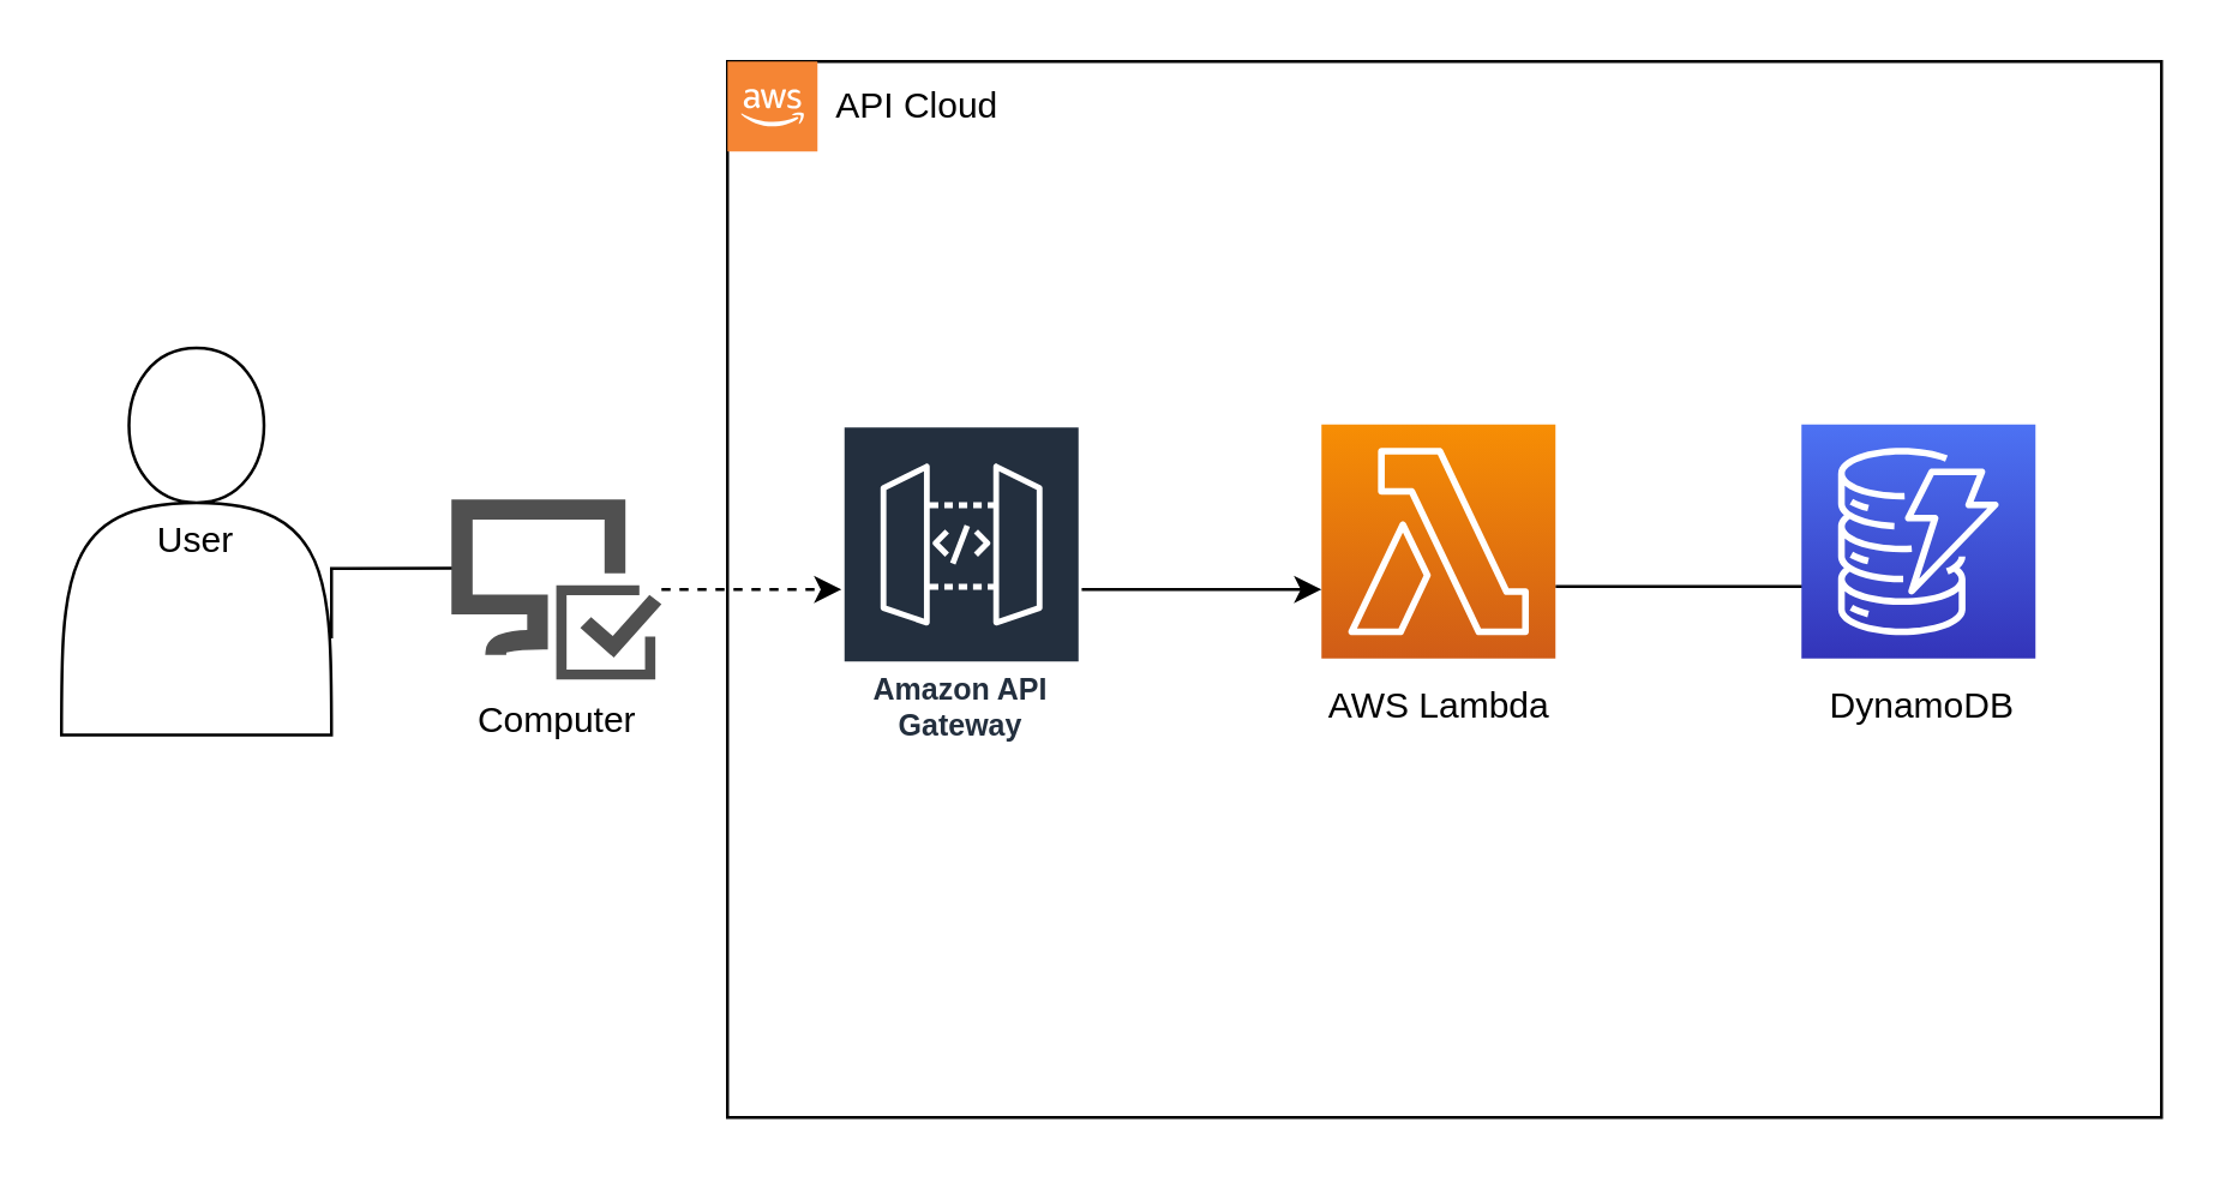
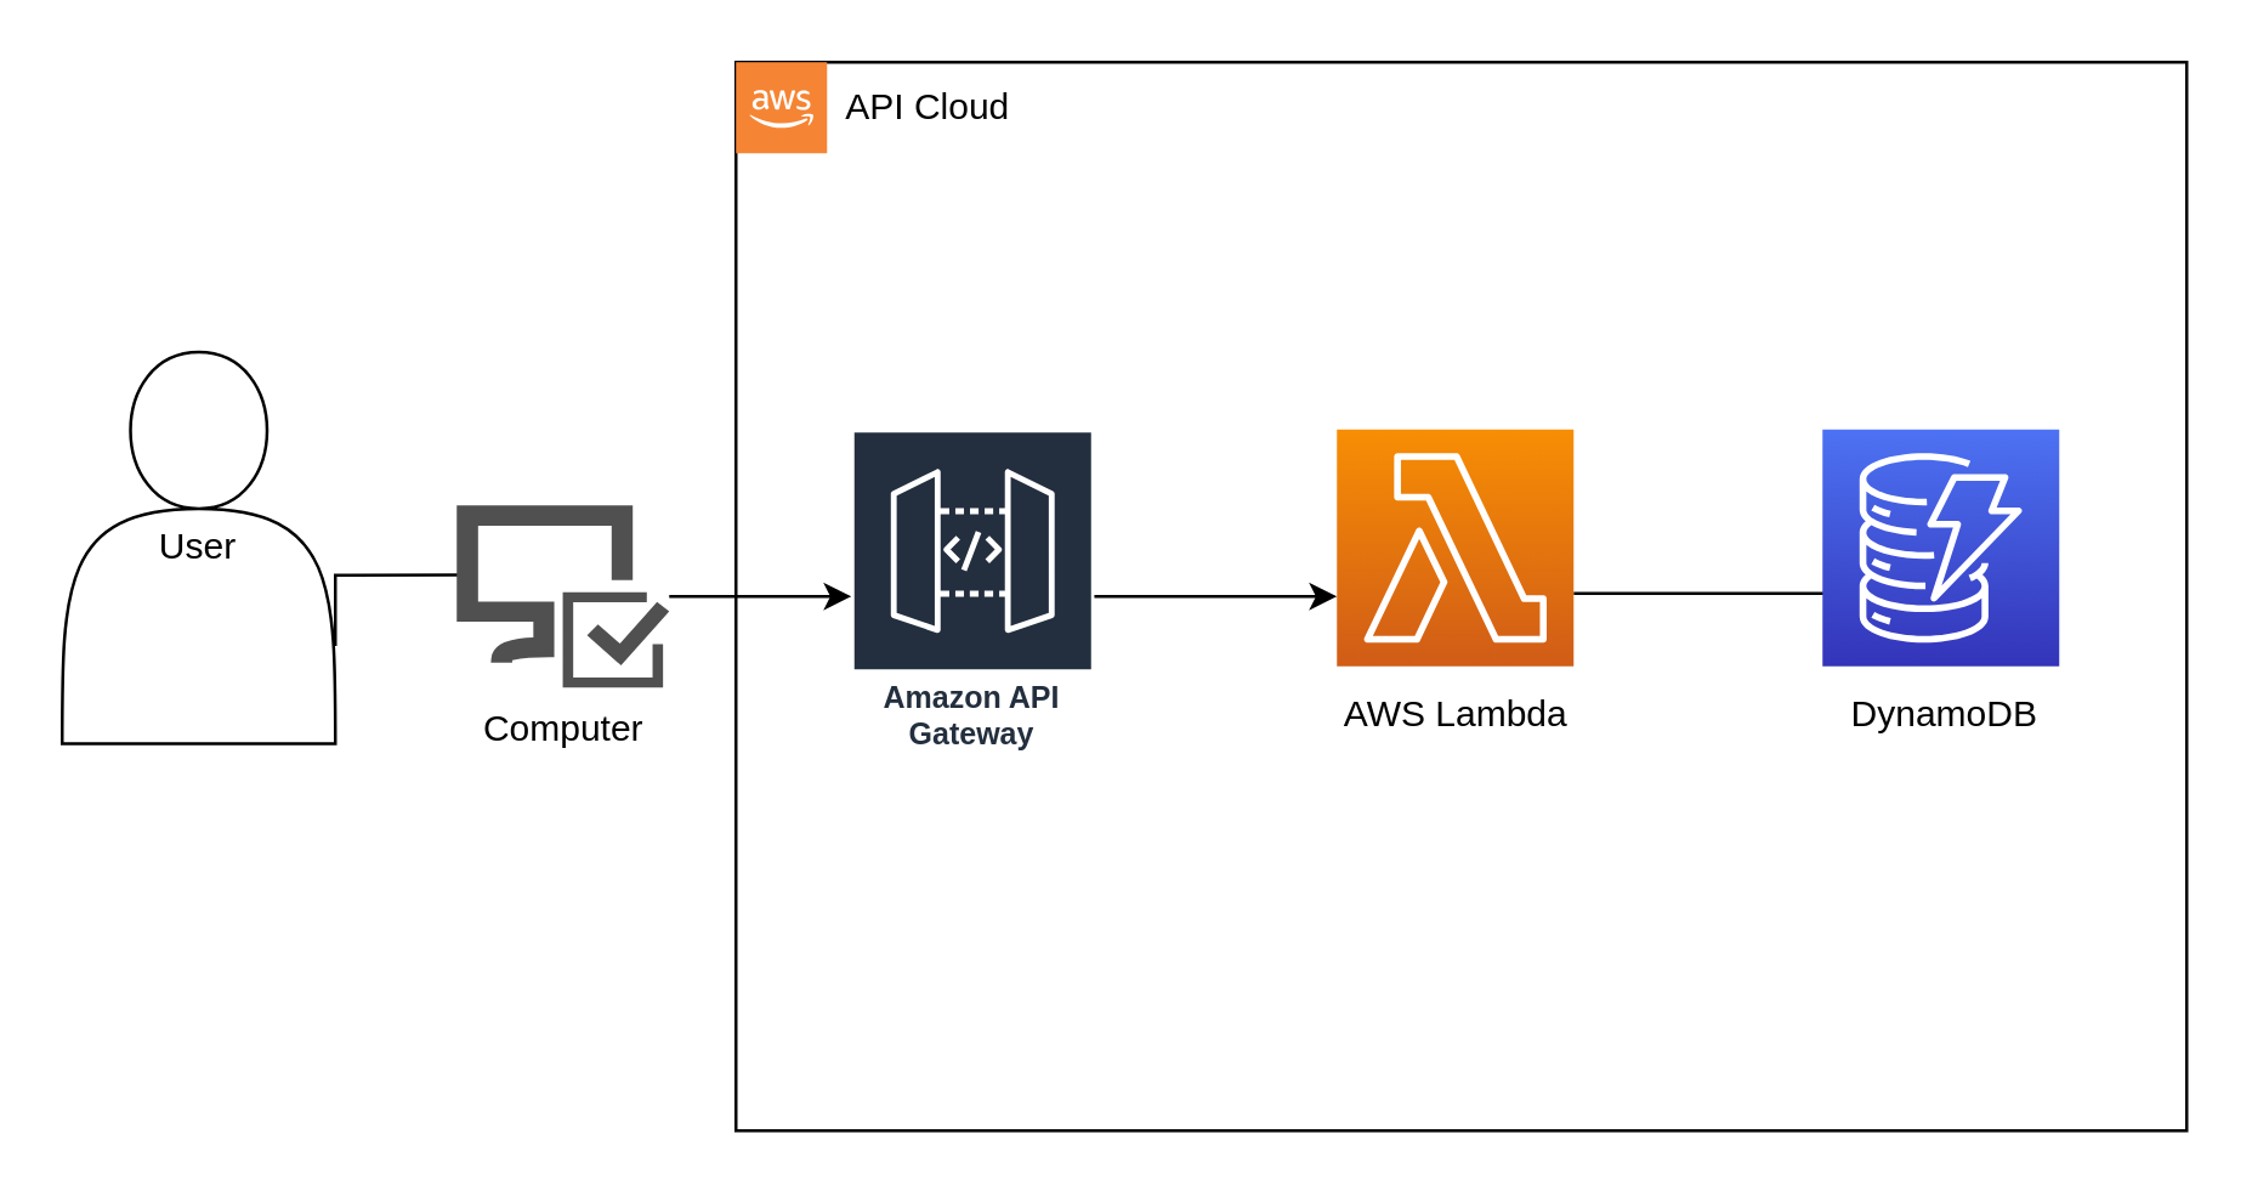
  <mxCell id="0" />
  <mxCell id="1" parent="0" />
  <mxCell id="2" value="" style="rounded=0;whiteSpace=wrap;html=1;strokeColor=default;fontFamily=Helvetica;fontSize=12;fontColor=default;fillColor=default;" parent="1" vertex="1"><mxGeometry x="242" y="20" width="478" height="352" as="geometry" /></mxCell>
  <mxCell id="3" style="edgeStyle=orthogonalEdgeStyle;rounded=0;orthogonalLoop=1;jettySize=auto;html=1;exitX=1;exitY=0.75;exitDx=0;exitDy=0;entryX=0.026;entryY=0.382;entryDx=0;entryDy=0;entryPerimeter=0;fontFamily=Helvetica;fontSize=12;fontColor=default;endArrow=none;" parent="1" source="4" target="6" edge="1"><mxGeometry relative="1" as="geometry"><Array as="points"><mxPoint x="110" y="189" /><mxPoint x="115" y="189" /></Array></mxGeometry></mxCell>
  <mxCell id="4" value="User" style="shape=actor;whiteSpace=wrap;html=1;" parent="1" vertex="1"><mxGeometry x="20" y="115.5" width="90" height="129" as="geometry" /></mxCell>
- <mxCell id="5" style="edgeStyle=orthogonalEdgeStyle;rounded=0;orthogonalLoop=1;jettySize=auto;html=1;fontFamily=Helvetica;fontSize=12;fontColor=default;dashed=1;" parent="1" source="6" target="10" edge="1"><mxGeometry relative="1" as="geometry"><mxPoint x="280" y="195" as="targetPoint" /><Array as="points"><mxPoint x="280" y="196" /><mxPoint x="280" y="196" /></Array></mxGeometry></mxCell>
+ <mxCell id="5" style="edgeStyle=orthogonalEdgeStyle;rounded=0;orthogonalLoop=1;jettySize=auto;html=1;fontFamily=Helvetica;fontSize=12;fontColor=default;" parent="1" source="6" target="10" edge="1"><mxGeometry relative="1" as="geometry"><mxPoint x="280" y="195" as="targetPoint" /><Array as="points"><mxPoint x="280" y="196" /><mxPoint x="280" y="196" /></Array></mxGeometry></mxCell>
  <mxCell id="6" value="Computer" style="sketch=0;pointerEvents=1;shadow=0;dashed=0;html=1;strokeColor=none;labelPosition=center;verticalLabelPosition=bottom;verticalAlign=top;align=center;fillColor=#505050;shape=mxgraph.mscae.intune.computer_inventory" parent="1" vertex="1"><mxGeometry x="150" y="166" width="70" height="60" as="geometry" /></mxCell>
  <mxCell id="7" style="edgeStyle=orthogonalEdgeStyle;rounded=0;orthogonalLoop=1;jettySize=auto;html=1;fontFamily=Helvetica;fontSize=12;fontColor=default;" parent="1" source="8" edge="1"><mxGeometry relative="1" as="geometry"><Array as="points"><mxPoint x="600" y="195" /><mxPoint x="600" y="195" /></Array><mxPoint x="610" y="195" as="targetPoint" /></mxGeometry></mxCell>
  <mxCell id="8" value="" style="sketch=0;points=[[0,0,0],[0.25,0,0],[0.5,0,0],[0.75,0,0],[1,0,0],[0,1,0],[0.25,1,0],[0.5,1,0],[0.75,1,0],[1,1,0],[0,0.25,0],[0,0.5,0],[0,0.75,0],[1,0.25,0],[1,0.5,0],[1,0.75,0]];outlineConnect=0;fontColor=#232F3E;gradientColor=#F78E04;gradientDirection=north;fillColor=#D05C17;strokeColor=#ffffff;dashed=0;verticalLabelPosition=bottom;verticalAlign=top;align=center;html=1;fontSize=12;fontStyle=0;aspect=fixed;shape=mxgraph.aws4.resourceIcon;resIcon=mxgraph.aws4.lambda;" parent="1" vertex="1"><mxGeometry x="440" y="141" width="78" height="78" as="geometry" /></mxCell>
  <mxCell id="9" style="edgeStyle=orthogonalEdgeStyle;rounded=0;orthogonalLoop=1;jettySize=auto;html=1;fontFamily=Helvetica;fontSize=12;fontColor=default;" parent="1" source="10" edge="1"><mxGeometry relative="1" as="geometry"><mxPoint x="440" y="196" as="targetPoint" /></mxGeometry></mxCell>
  <mxCell id="10" value="Amazon API Gateway" style="sketch=0;outlineConnect=0;fontColor=#232F3E;gradientColor=none;strokeColor=#ffffff;fillColor=#232F3E;dashed=0;verticalLabelPosition=middle;verticalAlign=bottom;align=center;html=1;whiteSpace=wrap;fontSize=10;fontStyle=1;spacing=3;shape=mxgraph.aws4.productIcon;prIcon=mxgraph.aws4.api_gateway;" parent="1" vertex="1"><mxGeometry x="280" y="141" width="80" height="110" as="geometry" /></mxCell>
  <mxCell id="11" value="API Cloud" style="text;html=1;resizable=0;autosize=1;align=center;verticalAlign=middle;points=[];fillColor=none;strokeColor=none;rounded=0;fontFamily=Helvetica;fontSize=12;fontColor=default;" parent="1" vertex="1"><mxGeometry x="260" y="20" width="90" height="30" as="geometry" /></mxCell>
  <mxCell id="12" value="" style="outlineConnect=0;dashed=0;verticalLabelPosition=bottom;verticalAlign=top;align=center;html=1;shape=mxgraph.aws3.cloud_2;fillColor=#F58534;gradientColor=none;" parent="1" vertex="1"><mxGeometry x="242" y="20" width="30" height="30" as="geometry" /></mxCell>
  <mxCell id="13" value="" style="sketch=0;points=[[0,0,0],[0.25,0,0],[0.5,0,0],[0.75,0,0],[1,0,0],[0,1,0],[0.25,1,0],[0.5,1,0],[0.75,1,0],[1,1,0],[0,0.25,0],[0,0.5,0],[0,0.75,0],[1,0.25,0],[1,0.5,0],[1,0.75,0]];outlineConnect=0;fontColor=#232F3E;gradientColor=#4D72F3;gradientDirection=north;fillColor=#3334B9;strokeColor=#ffffff;dashed=0;verticalLabelPosition=bottom;verticalAlign=top;align=center;html=1;fontSize=12;fontStyle=0;aspect=fixed;shape=mxgraph.aws4.resourceIcon;resIcon=mxgraph.aws4.dynamodb;" parent="1" vertex="1"><mxGeometry x="600" y="141" width="78" height="78" as="geometry" /></mxCell>
  <mxCell id="14" value="DynamoDB" style="text;html=1;resizable=0;autosize=1;align=center;verticalAlign=middle;points=[];fillColor=none;strokeColor=none;rounded=0;" parent="1" vertex="1"><mxGeometry x="600" y="224.5" width="80" height="20" as="geometry" /></mxCell>
  <mxCell id="15" value="AWS Lambda" style="text;html=1;resizable=0;autosize=1;align=center;verticalAlign=middle;points=[];fillColor=none;strokeColor=none;rounded=0;" parent="1" vertex="1"><mxGeometry x="434" y="224.5" width="90" height="20" as="geometry" /></mxCell>
